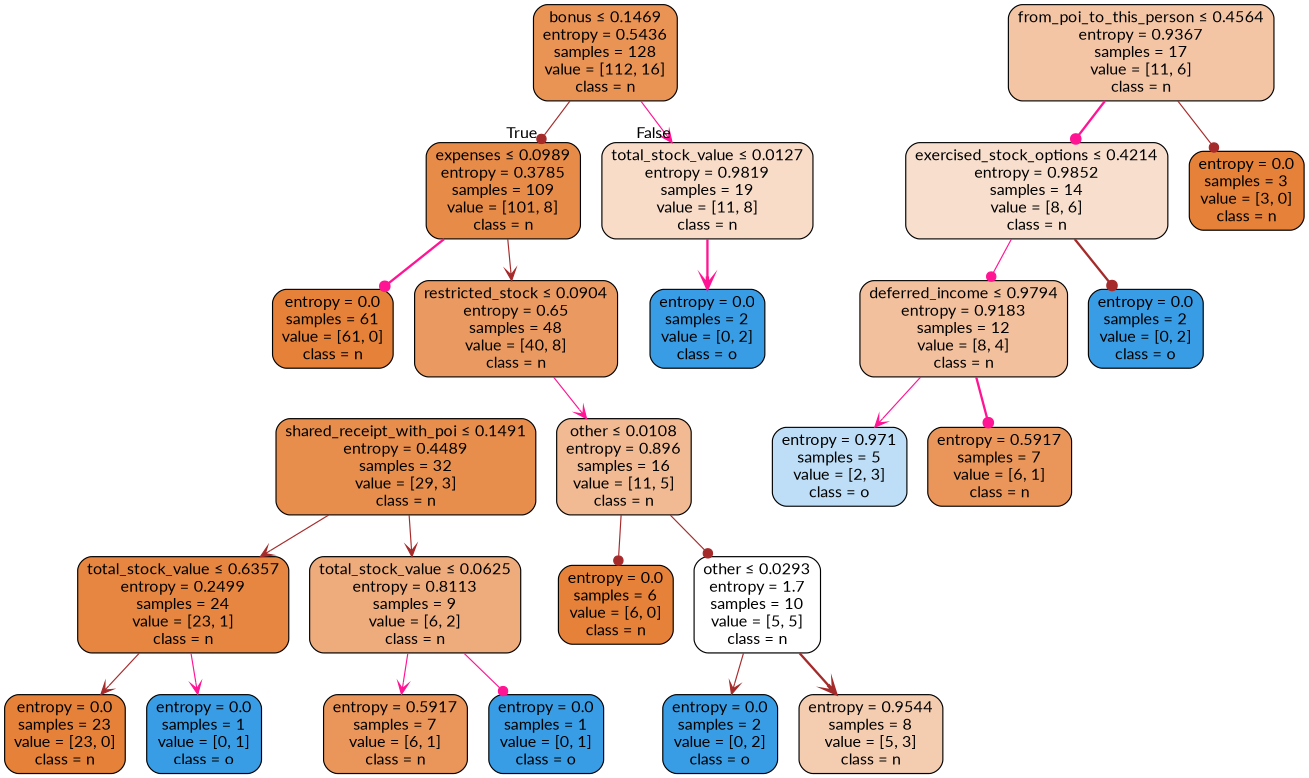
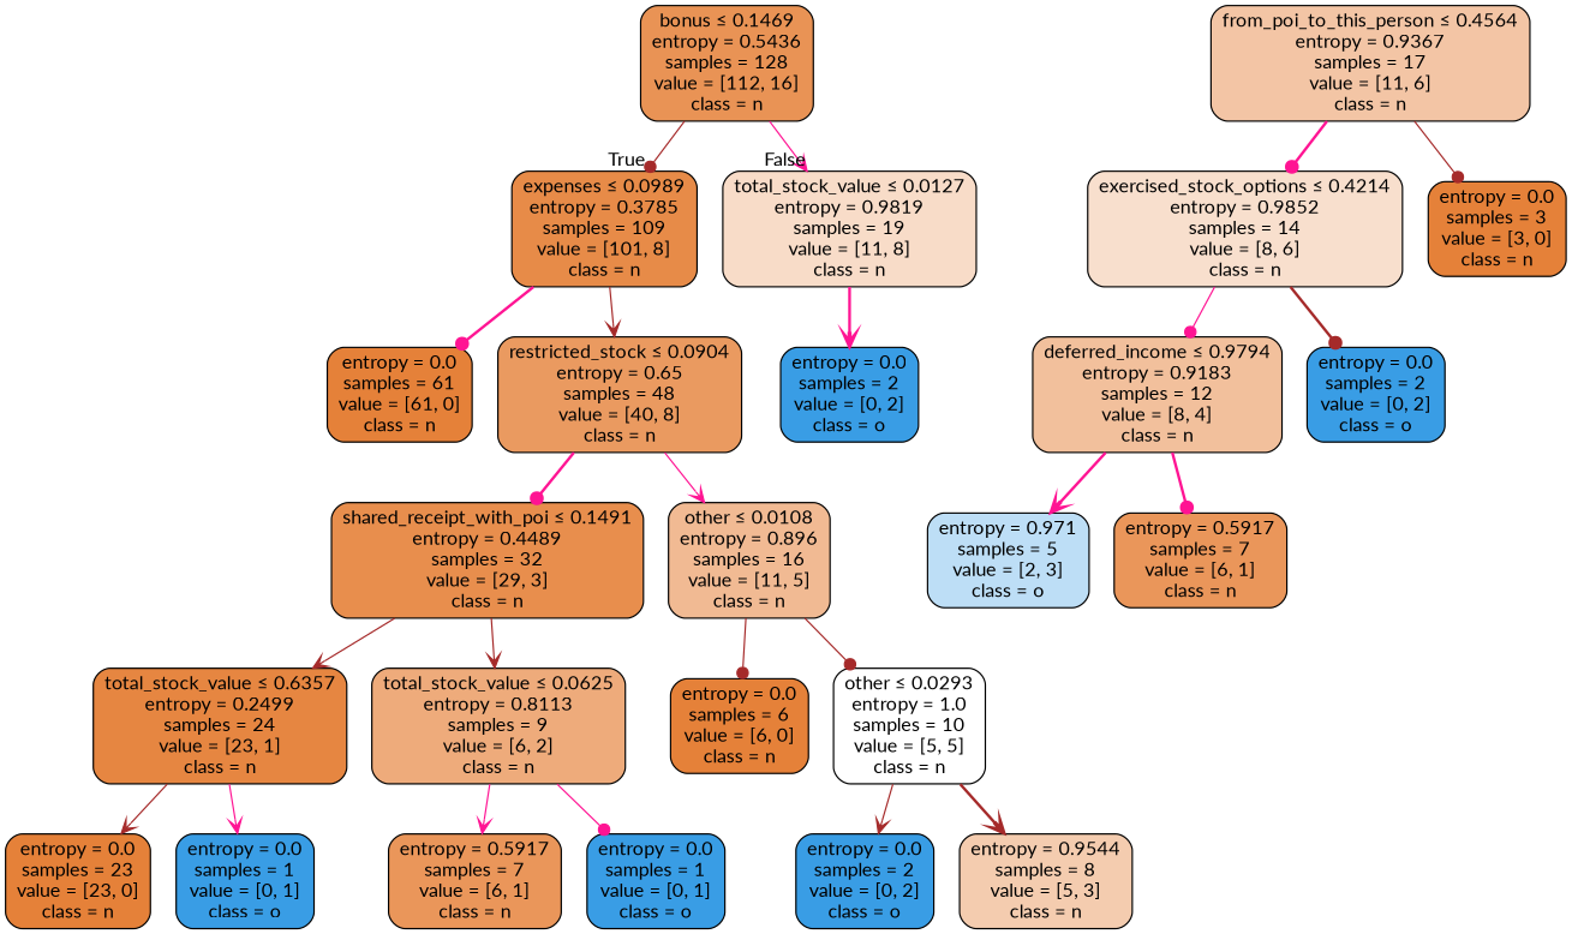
  digraph {
    fontname=Lato
    node [color=black fillcolor="#399de5ff" fontname=Lato shape=box style="filled, rounded"]
    edge [arrowhead=vee color=deeppink fontname=Lato style=solid]
    n1 [fillcolor="#e58139db" label=<bonus &le; 0.1469<br/>entropy = 0.5436<br/>samples = 128<br/>value = [112, 16]<br/>class = n>]
    n2 [fillcolor="#e58139eb" label=<expenses &le; 0.0989<br/>entropy = 0.3785<br/>samples = 109<br/>value = [101, 8]<br/>class = n>]
    n3 [fillcolor="#e5813946" label=<total_stock_value &le; 0.0127<br/>entropy = 0.9819<br/>samples = 19<br/>value = [11, 8]<br/>class = n>]
    n4 [fillcolor="#e58139ff" label=<entropy = 0.0<br/>samples = 61<br/>value = [61, 0]<br/>class = n>]
    n5 [fillcolor="#e58139cc" label=<restricted_stock &le; 0.0904<br/>entropy = 0.65<br/>samples = 48<br/>value = [40, 8]<br/>class = n>]
    n6 [label=<entropy = 0.0<br/>samples = 2<br/>value = [0, 2]<br/>class = o>]
    n7 [fillcolor="#e58139e5" label=<shared_receipt_with_poi &le; 0.1491<br/>entropy = 0.4489<br/>samples = 32<br/>value = [29, 3]<br/>class = n>]
    n8 [fillcolor="#e581398b" label=<other &le; 0.0108<br/>entropy = 0.896<br/>samples = 16<br/>value = [11, 5]<br/>class = n>]
    n9 [fillcolor="#e58139f4" label=<total_stock_value &le; 0.6357<br/>entropy = 0.2499<br/>samples = 24<br/>value = [23, 1]<br/>class = n>]
    n10 [fillcolor="#e58139aa" label=<total_stock_value &le; 0.0625<br/>entropy = 0.8113<br/>samples = 9<br/>value = [6, 2]<br/>class = n>]
    n11 [fillcolor="#e58139ff" label=<entropy = 0.0<br/>samples = 6<br/>value = [6, 0]<br/>class = n>]
-   n12 [fillcolor="#e5813900" label=<other &le; 0.0293<br/>entropy = 1.7<br/>samples = 10<br/>value = [5, 5]<br/>class = n>]
+   n12 [fillcolor="#e5813900" label=<other &le; 0.0293<br/>entropy = 1.0<br/>samples = 10<br/>value = [5, 5]<br/>class = n>]
    n13 [fillcolor="#e58139ff" label=<entropy = 0.0<br/>samples = 23<br/>value = [23, 0]<br/>class = n>]
    n14 [label=<entropy = 0.0<br/>samples = 1<br/>value = [0, 1]<br/>class = o>]
    n15 [fillcolor="#e58139d4" label=<entropy = 0.5917<br/>samples = 7<br/>value = [6, 1]<br/>class = n>]
    n16 [label=<entropy = 0.0<br/>samples = 1<br/>value = [0, 1]<br/>class = o>]
    n17 [label=<entropy = 0.0<br/>samples = 2<br/>value = [0, 2]<br/>class = o>]
    n18 [fillcolor="#e5813966" label=<entropy = 0.9544<br/>samples = 8<br/>value = [5, 3]<br/>class = n>]
    n19 [fillcolor="#e5813974" label=<from_poi_to_this_person &le; 0.4564<br/>entropy = 0.9367<br/>samples = 17<br/>value = [11, 6]<br/>class = n>]
    n20 [fillcolor="#e5813940" label=<exercised_stock_options &le; 0.4214<br/>entropy = 0.9852<br/>samples = 14<br/>value = [8, 6]<br/>class = n>]
    n21 [fillcolor="#e58139ff" label=<entropy = 0.0<br/>samples = 3<br/>value = [3, 0]<br/>class = n>]
    n22 [fillcolor="#e581397f" label=<deferred_income &le; 0.9794<br/>entropy = 0.9183<br/>samples = 12<br/>value = [8, 4]<br/>class = n>]
    n23 [label=<entropy = 0.0<br/>samples = 2<br/>value = [0, 2]<br/>class = o>]
    n24 [fillcolor="#399de555" label=<entropy = 0.971<br/>samples = 5<br/>value = [2, 3]<br/>class = o>]
    n25 [fillcolor="#e58139d4" label=<entropy = 0.5917<br/>samples = 7<br/>value = [6, 1]<br/>class = n>]
    n1 -> n2 [arrowhead=dot color=brown headlabel=True labelangle=45 labeldistance=2.5]
    n1 -> n3 [headlabel=False labelangle=-45 labeldistance=2.5]
    n2 -> n4 [arrowhead=dot style=bold]
    n2 -> n5 [color=brown]
    n3 -> n6 [style=bold]
+   n5 -> n7 [arrowhead=dot style=bold]
    n5 -> n8
    n7 -> n9 [color=brown]
    n7 -> n10 [color=brown]
    n8 -> n11 [arrowhead=dot color=brown]
    n8 -> n12 [arrowhead=dot color=brown]
    n9 -> n13 [color=brown]
    n9 -> n14
    n10 -> n15
    n10 -> n16 [arrowhead=dot]
    n12 -> n17 [color=brown]
    n12 -> n18 [color=brown style=bold]
    n19 -> n20 [arrowhead=dot style=bold]
    n19 -> n21 [arrowhead=dot color=brown]
    n20 -> n22 [arrowhead=dot]
    n20 -> n23 [arrowhead=dot color=brown style=bold]
-   n22 -> n24
+   n22 -> n24 [style=bold]
    n22 -> n25 [arrowhead=dot style=bold]
  }
